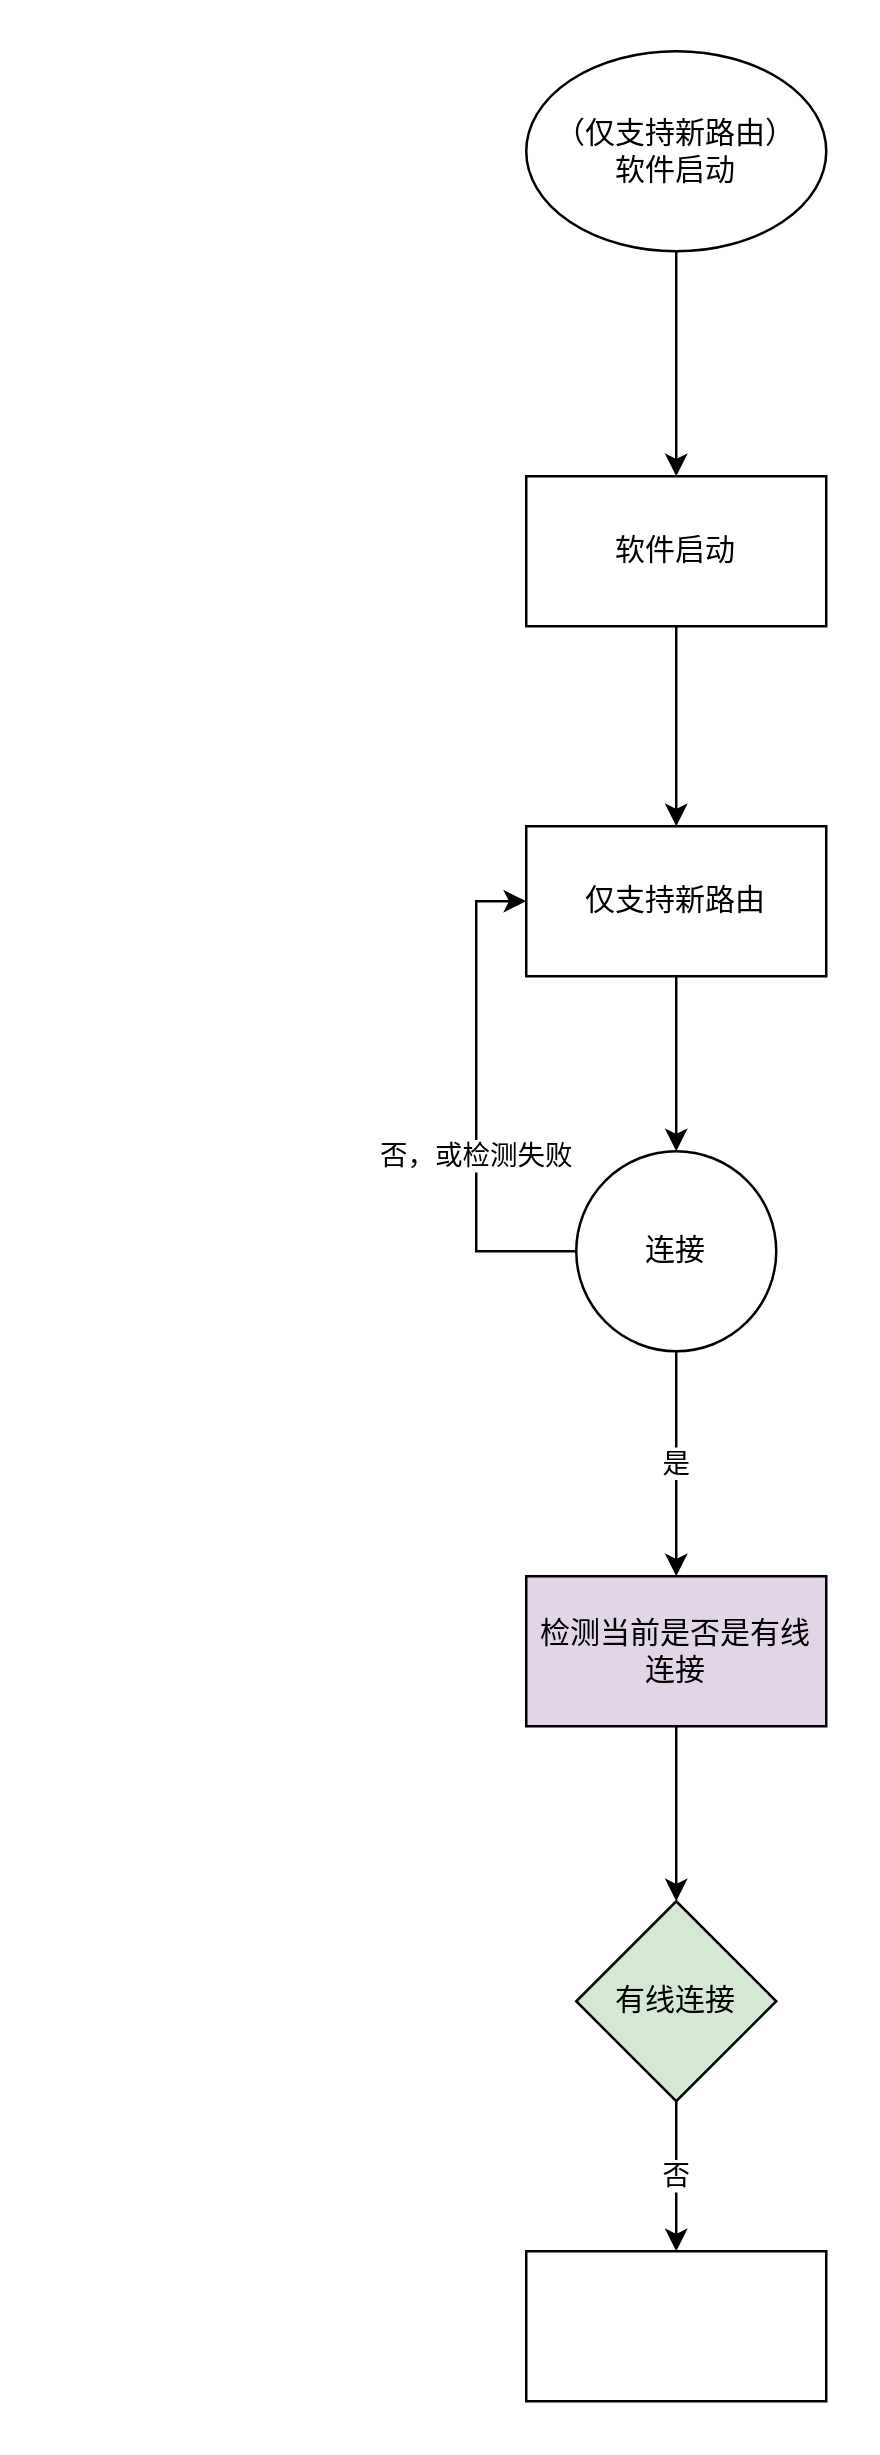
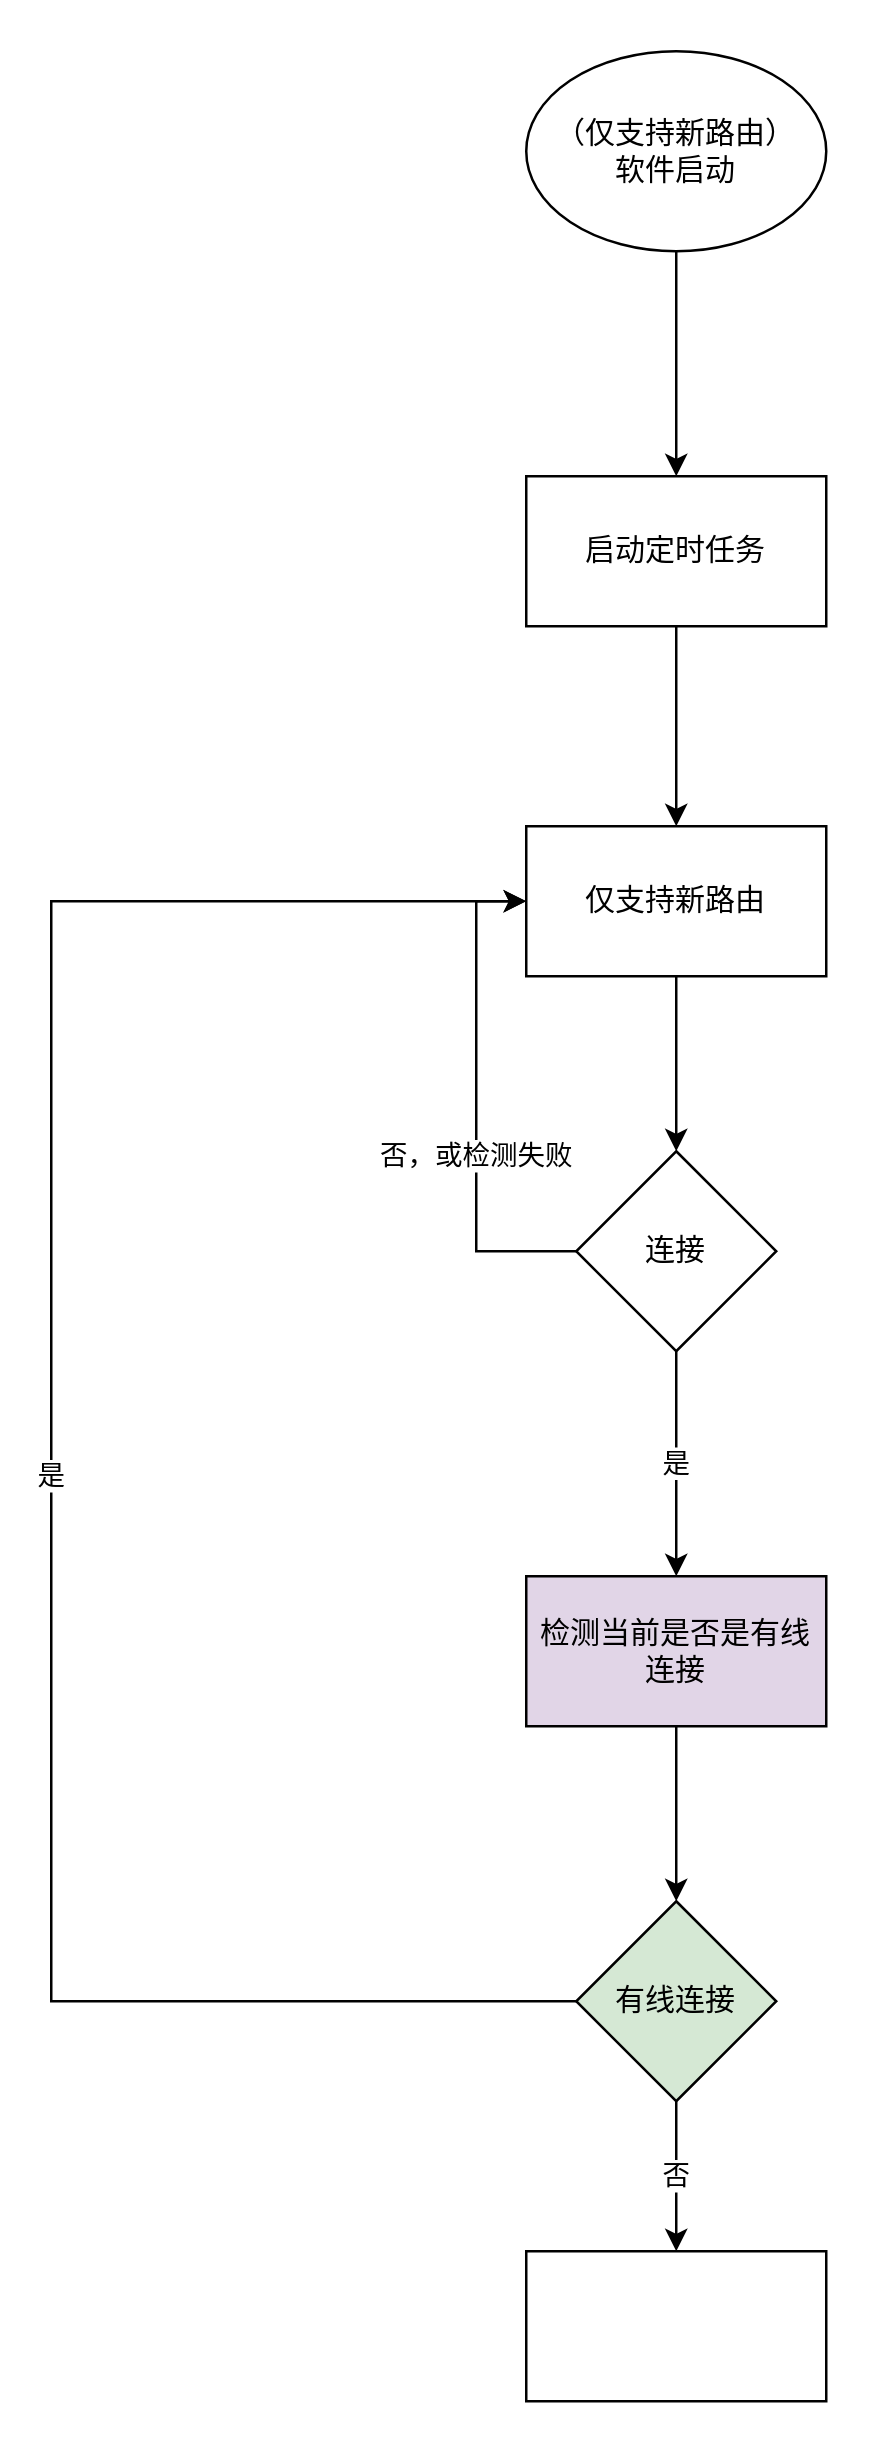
  <mxCell id="0" />
  <mxCell id="1" parent="0" />
  <mxCell id="2" value="" style="edgeStyle=orthogonalEdgeStyle;rounded=0;orthogonalLoop=1;jettySize=auto;html=1;" edge="1" parent="1" source="3" target="5"><mxGeometry relative="1" as="geometry" /></mxCell>
  <mxCell id="3" value="（仅支持新路由）&lt;br&gt;软件启动" style="ellipse;whiteSpace=wrap;html=1;" vertex="1" parent="1"><mxGeometry x="210" y="20" width="120" height="80" as="geometry" /></mxCell>
  <mxCell id="4" value="" style="edgeStyle=orthogonalEdgeStyle;rounded=0;orthogonalLoop=1;jettySize=auto;html=1;" edge="1" parent="1" source="5" target="7"><mxGeometry relative="1" as="geometry" /></mxCell>
- <mxCell id="5" value="软件启动" style="whiteSpace=wrap;html=1;" vertex="1" parent="1"><mxGeometry x="210" y="190" width="120" height="60" as="geometry" /></mxCell>
+ <mxCell id="5" value="启动定时任务" style="whiteSpace=wrap;html=1;" vertex="1" parent="1"><mxGeometry x="210" y="190" width="120" height="60" as="geometry" /></mxCell>
  <mxCell id="6" value="" style="edgeStyle=orthogonalEdgeStyle;rounded=0;orthogonalLoop=1;jettySize=auto;html=1;" edge="1" parent="1" source="7" target="11"><mxGeometry relative="1" as="geometry" /></mxCell>
  <mxCell id="7" value="仅支持新路由" style="whiteSpace=wrap;html=1;" vertex="1" parent="1"><mxGeometry x="210" y="330" width="120" height="60" as="geometry" /></mxCell>
  <mxCell id="8" style="edgeStyle=orthogonalEdgeStyle;rounded=0;orthogonalLoop=1;jettySize=auto;html=1;exitX=0;exitY=0.5;exitDx=0;exitDy=0;entryX=0;entryY=0.5;entryDx=0;entryDy=0;" edge="1" parent="1" source="11" target="7"><mxGeometry relative="1" as="geometry" /></mxCell>
  <mxCell id="9" value="否，或检测失败" style="edgeLabel;html=1;align=center;verticalAlign=middle;resizable=0;points=[];" vertex="1" connectable="0" parent="8"><mxGeometry x="-0.21" y="1" relative="1" as="geometry"><mxPoint as="offset" /></mxGeometry></mxCell>
  <mxCell id="10" value="是" style="edgeStyle=orthogonalEdgeStyle;rounded=0;orthogonalLoop=1;jettySize=auto;html=1;" edge="1" parent="1" source="11" target="13"><mxGeometry relative="1" as="geometry" /></mxCell>
- <mxCell id="11" value="连接" style="ellipse;whiteSpace=wrap;html=1;" vertex="1" parent="1"><mxGeometry x="230" y="460" width="80" height="80" as="geometry" /></mxCell>
+ <mxCell id="11" value="连接" style="rhombus;whiteSpace=wrap;html=1;" vertex="1" parent="1"><mxGeometry x="230" y="460" width="80" height="80" as="geometry" /></mxCell>
  <mxCell id="12" value="" style="edgeStyle=orthogonalEdgeStyle;rounded=0;orthogonalLoop=1;jettySize=auto;html=1;" edge="1" parent="1" source="13" target="16"><mxGeometry relative="1" as="geometry" /></mxCell>
  <mxCell id="13" value="检测当前是否是有线连接" style="whiteSpace=wrap;html=1;fillColor=#e1d5e7;" vertex="1" parent="1"><mxGeometry x="210" y="630" width="120" height="60" as="geometry" /></mxCell>
  <mxCell id="14" value="否" style="edgeStyle=orthogonalEdgeStyle;rounded=0;orthogonalLoop=1;jettySize=auto;html=1;" edge="1" parent="1" source="16" target="17"><mxGeometry relative="1" as="geometry" /></mxCell>
+ <mxCell id="15" value="是" style="edgeStyle=orthogonalEdgeStyle;rounded=0;orthogonalLoop=1;jettySize=auto;html=1;entryX=0;entryY=0.5;entryDx=0;entryDy=0;" edge="1" parent="1" source="16" target="7"><mxGeometry relative="1" as="geometry"><mxPoint x="170" y="800" as="targetPoint" /><Array as="points"><mxPoint x="20" y="800" /><mxPoint x="20" y="360" /></Array></mxGeometry></mxCell>
  <mxCell id="16" value="有线连接" style="rhombus;whiteSpace=wrap;html=1;fillColor=#d5e8d4;" vertex="1" parent="1"><mxGeometry x="230" y="760" width="80" height="80" as="geometry" /></mxCell>
  <mxCell id="17" value="" style="whiteSpace=wrap;html=1;" vertex="1" parent="1"><mxGeometry x="210" y="900" width="120" height="60" as="geometry" /></mxCell>
